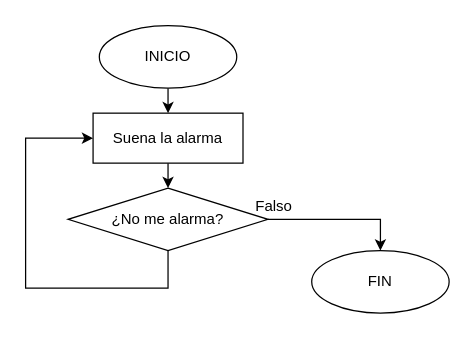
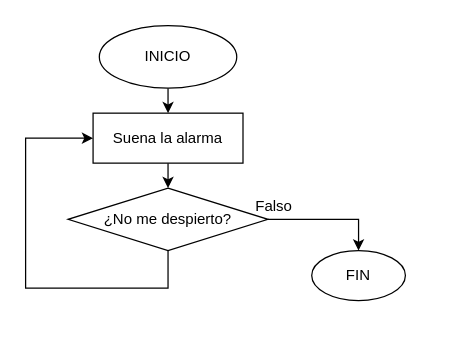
  <mxCell id="0" />
  <mxCell id="1" parent="0" />
  <mxCell id="2" style="edgeStyle=orthogonalEdgeStyle;rounded=0;orthogonalLoop=1;jettySize=auto;html=1;exitX=0.5;exitY=1;exitDx=0;exitDy=0;entryX=0.5;entryY=0;entryDx=0;entryDy=0;" parent="1" source="3" target="10" edge="1"><mxGeometry relative="1" as="geometry"><mxPoint x="100" y="64" as="targetPoint" /></mxGeometry></mxCell>
  <mxCell id="3" value="INICIO" style="ellipse;whiteSpace=wrap;html=1;" parent="1" vertex="1"><mxGeometry x="79" y="20" width="110" height="50" as="geometry" /></mxCell>
- <mxCell id="4" value="FIN" style="ellipse;whiteSpace=wrap;html=1;" parent="1" vertex="1"><mxGeometry x="249" y="200" width="110" height="50" as="geometry" /></mxCell>
+ <mxCell id="4" value="FIN" style="ellipse;whiteSpace=wrap;html=1;" parent="1" vertex="1"><mxGeometry x="249" y="200" width="75" height="40" as="geometry" /></mxCell>
  <mxCell id="5" style="edgeStyle=orthogonalEdgeStyle;rounded=0;orthogonalLoop=1;jettySize=auto;html=1;exitX=0.5;exitY=1;exitDx=0;exitDy=0;entryX=0.5;entryY=0;entryDx=0;entryDy=0;" parent="1" target="8" edge="1"><mxGeometry relative="1" as="geometry"><mxPoint x="134" y="130" as="sourcePoint" /></mxGeometry></mxCell>
  <mxCell id="6" style="edgeStyle=orthogonalEdgeStyle;rounded=0;orthogonalLoop=1;jettySize=auto;html=1;exitX=1;exitY=0.5;exitDx=0;exitDy=0;entryX=0.5;entryY=0;entryDx=0;entryDy=0;" parent="1" source="8" target="4" edge="1"><mxGeometry relative="1" as="geometry" /></mxCell>
  <mxCell id="7" style="edgeStyle=orthogonalEdgeStyle;rounded=0;orthogonalLoop=1;jettySize=auto;html=1;exitX=0.5;exitY=1;exitDx=0;exitDy=0;entryX=0;entryY=0.5;entryDx=0;entryDy=0;" edge="1" parent="1" source="8" target="10"><mxGeometry relative="1" as="geometry"><Array as="points"><mxPoint x="134" y="230" /><mxPoint x="20" y="230" /><mxPoint x="20" y="110" /></Array></mxGeometry></mxCell>
- <mxCell id="8" value="¿No me alarma?" style="rhombus;whiteSpace=wrap;html=1;" parent="1" vertex="1"><mxGeometry x="54" y="150" width="160" height="50" as="geometry" /></mxCell>
+ <mxCell id="8" value="¿No me despierto?" style="rhombus;whiteSpace=wrap;html=1;" parent="1" vertex="1"><mxGeometry x="54" y="150" width="160" height="50" as="geometry" /></mxCell>
  <mxCell id="9" value="Falso" style="text;html=1;strokeColor=none;fillColor=none;align=center;verticalAlign=middle;whiteSpace=wrap;rounded=0;" parent="1" vertex="1"><mxGeometry x="189" y="150" width="60" height="30" as="geometry" /></mxCell>
  <mxCell id="10" value="Suena la alarma" style="rounded=0;whiteSpace=wrap;html=1;" vertex="1" parent="1"><mxGeometry x="74" y="90" width="120" height="40" as="geometry" /></mxCell>
